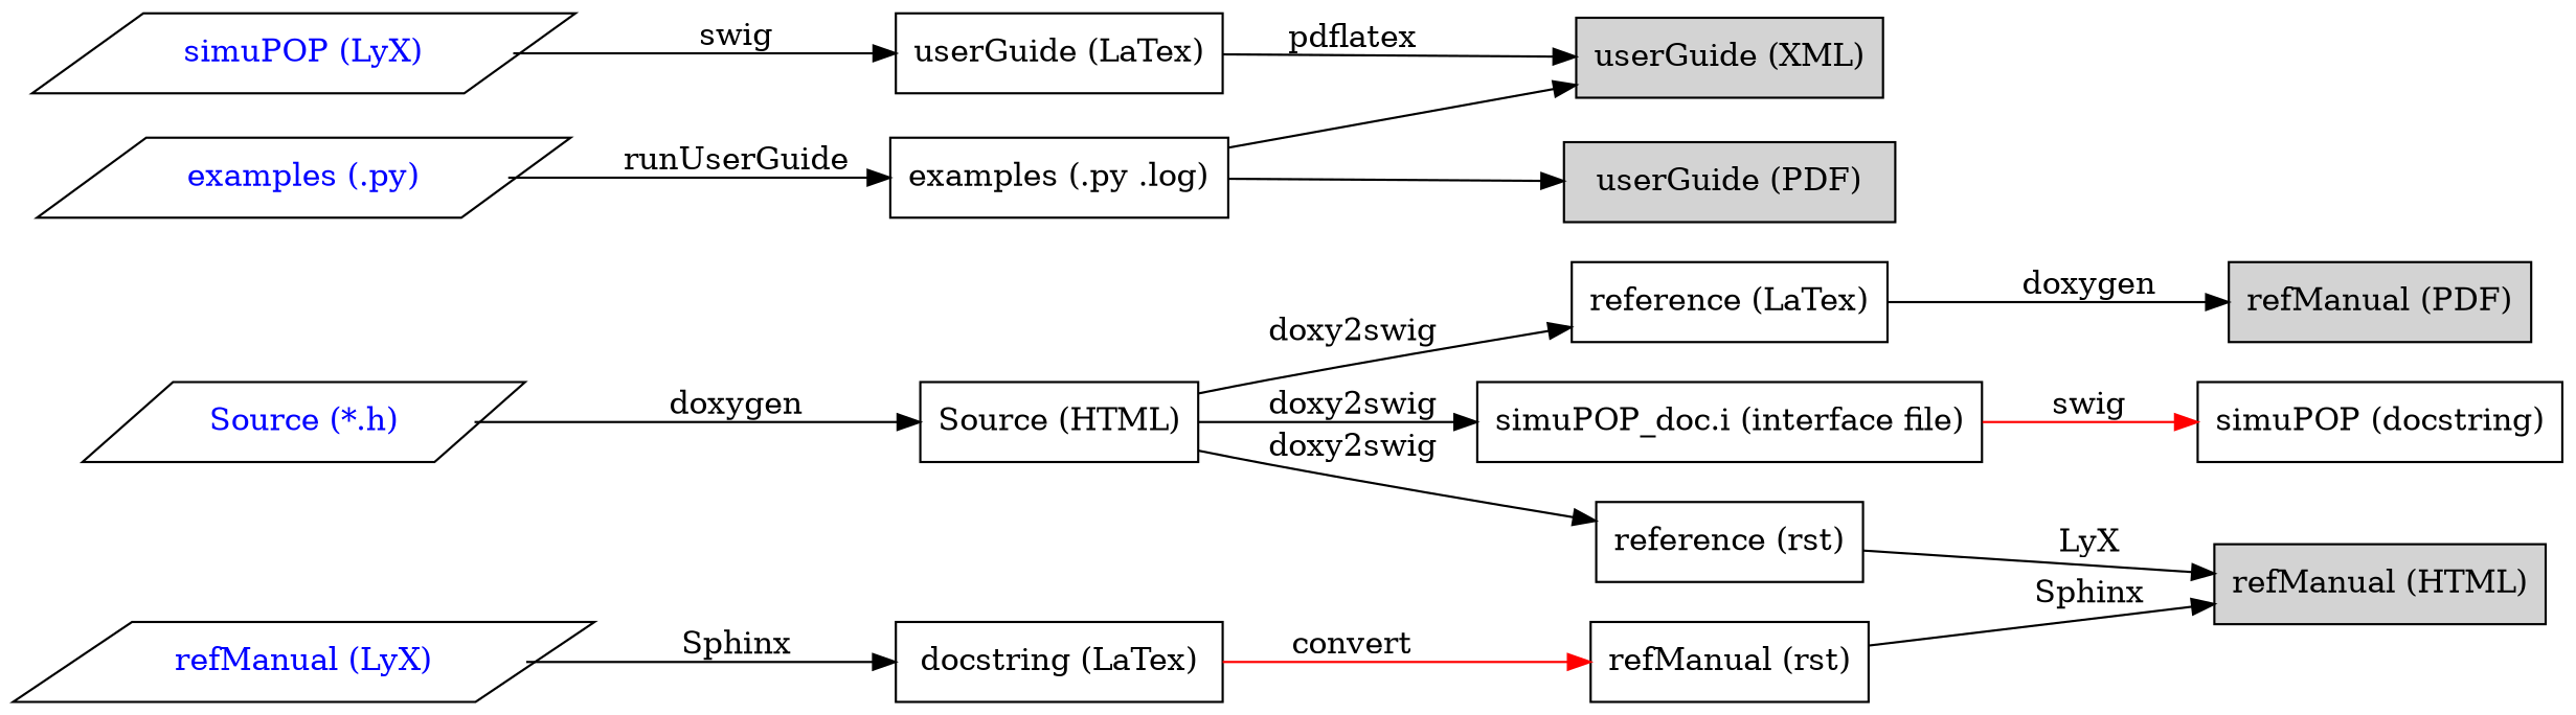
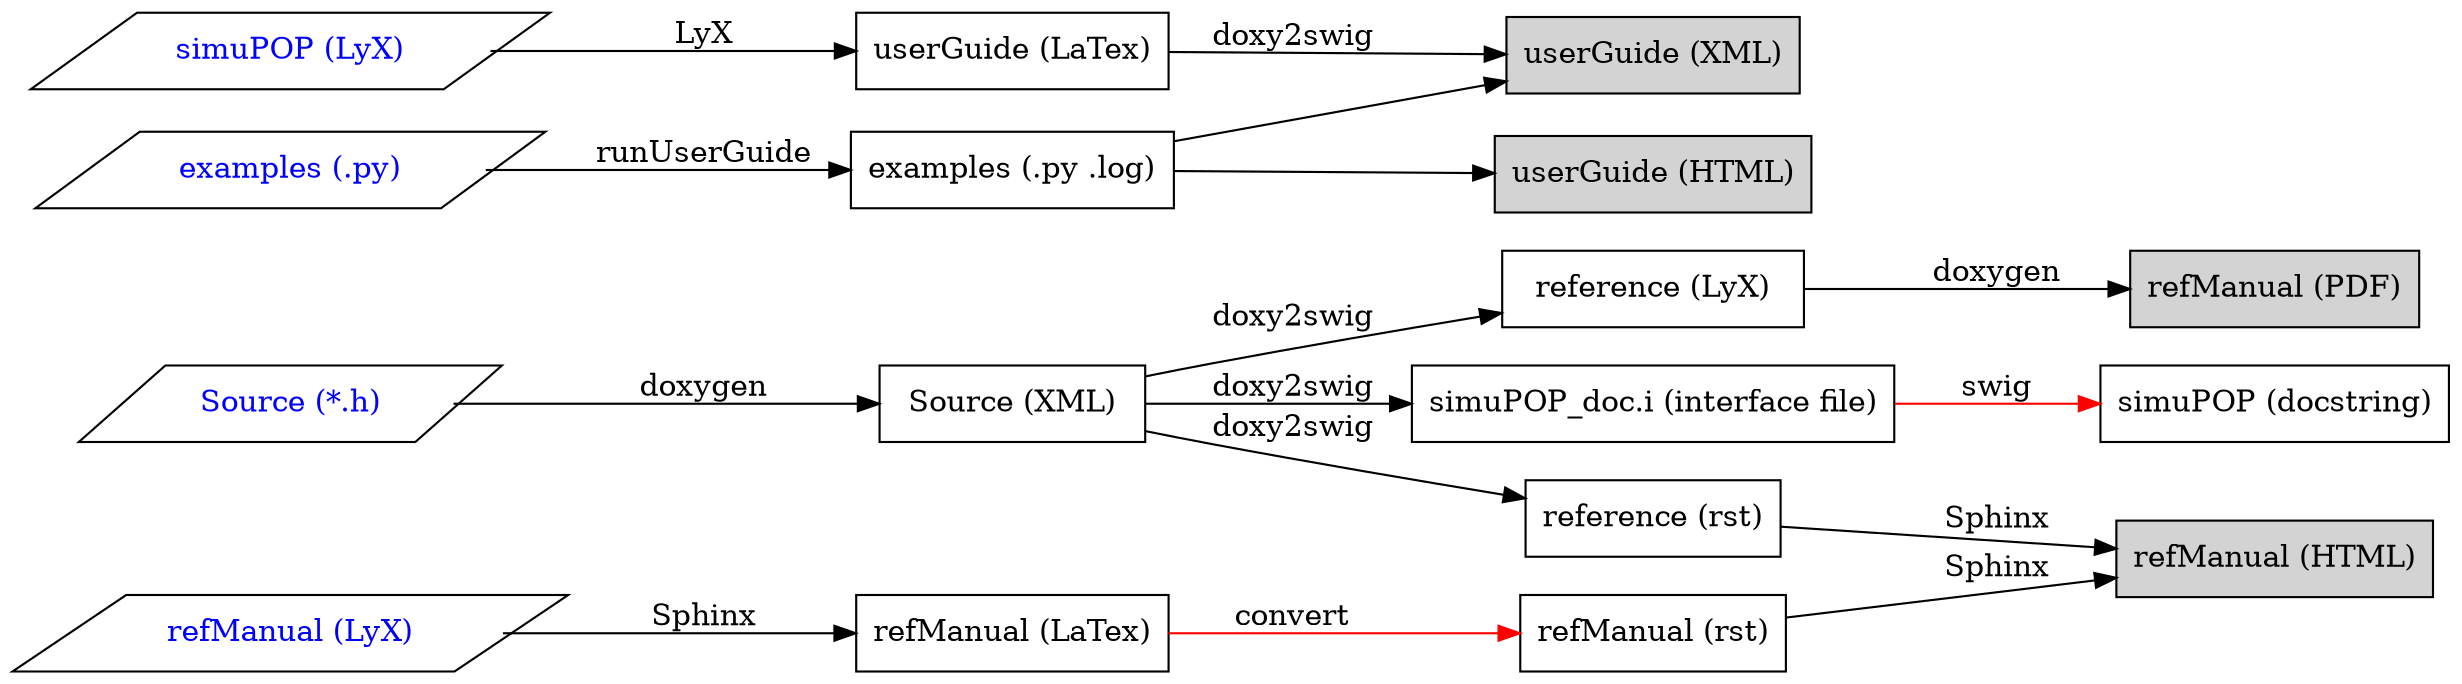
  digraph {
    fontname="DejaVu Serif"
    rankdir=LR
    node [fontname="DejaVu Serif" shape=box]
    edge [fontname="DejaVu Serif"]
    n1 [fontcolor=blue label="Source (*.h)" rank=source shape=parallelogram]
-   n2 [label="Source (HTML)"]
+   n2 [label="Source (XML)"]
    n3 [label="simuPOP_doc.i (interface file)"]
    n4 [label="reference (rst)"]
-   n5 [label="reference (LaTex)"]
+   n5 [label="reference (LyX)"]
    n6 [fontcolor=blue label="refManual (LyX)" rank=source shape=parallelogram]
-   n7 [label="docstring (LaTex)"]
+   n7 [label="refManual (LaTex)"]
    n8 [label="refManual (rst)"]
    n9 [fontcolor=blue label="simuPOP (LyX)" rank=source shape=parallelogram]
    n10 [label="userGuide (LaTex)"]
    n11 [label="userGuide (XML)" rank=sink style=filled]
    n12 [fontcolor=blue label="examples (.py)" rank=source shape=parallelogram]
    n13 [label="examples (.py .log)"]
-   n14 [label="userGuide (PDF)" rank=sink style=filled]
+   n14 [label="userGuide (HTML)" rank=sink style=filled]
    n15 [label="simuPOP (docstring)" rank=sink]
    n16 [label="refManual (HTML)" rank=sink style=filled]
    n17 [label="refManual (PDF)" rank=sink style=filled]
    n1 -> n2 [label=doxygen]
    n2 -> n3 [label=doxy2swig]
    n2 -> n4 [label=doxy2swig]
    n2 -> n5 [label=doxy2swig]
    n3 -> n15 [color=red label=swig]
-   n4 -> n16 [label=LyX]
+   n4 -> n16 [label=Sphinx]
    n5 -> n17 [label=doxygen]
    n6 -> n7 [label=Sphinx]
    n7 -> n8 [color=red label=convert]
    n8 -> n16 [label=Sphinx]
-   n9 -> n10 [label=swig]
-   n10 -> n11 [label=pdflatex]
+   n9 -> n10 [label=LyX]
+   n10 -> n11 [label=doxy2swig]
    n12 -> n13 [label=runUserGuide]
    n13 -> n11
    n13 -> n14
  }
